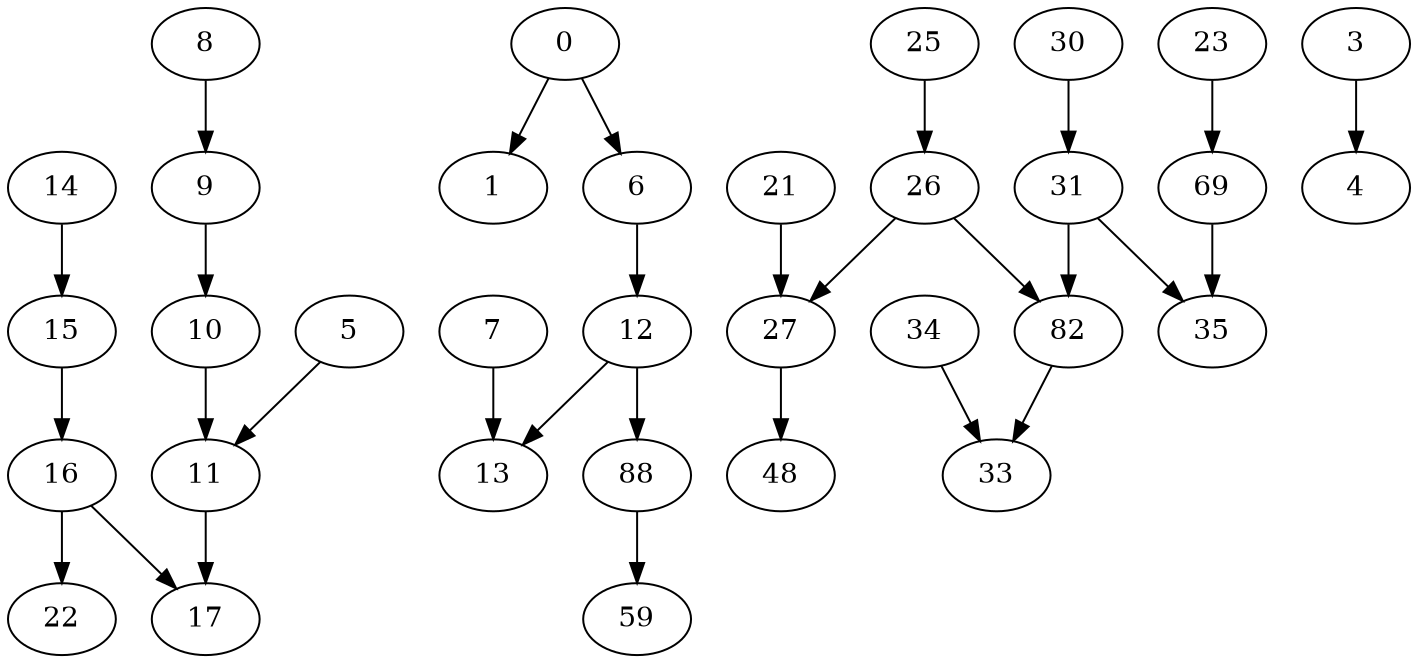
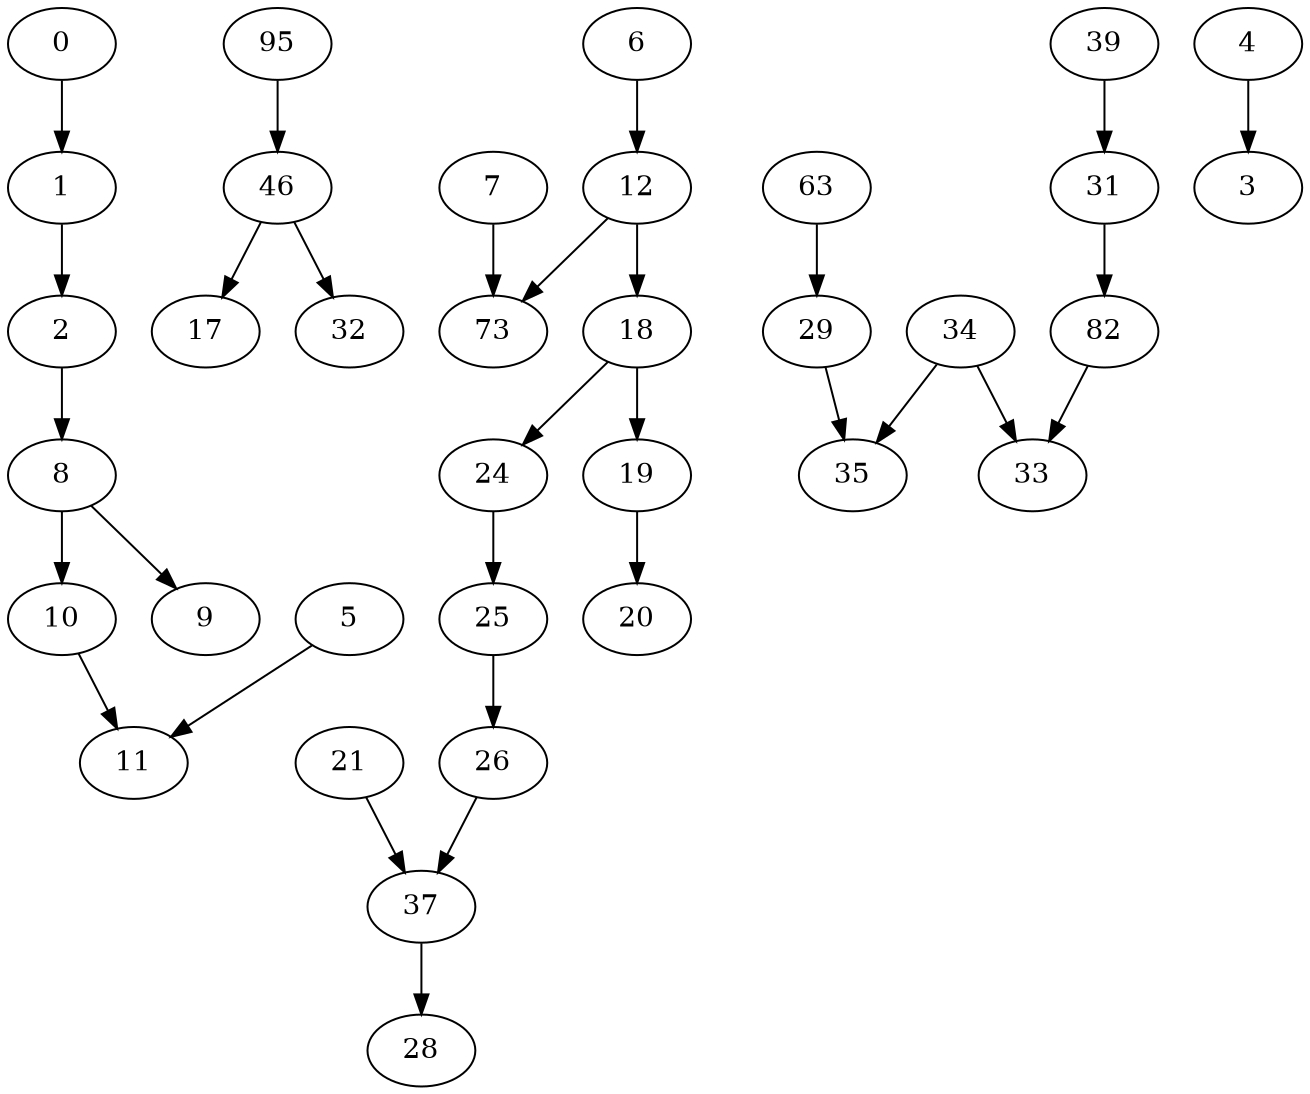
  digraph {
    n1 [label=11]
    n2 [label=17]
    n3 [label=7]
-   n4 [label=13]
+   n4 [label=73]
    n5 [label=34]
    n6 [label=35]
    n7 [label=33]
    n8 [label=10]
-   n9 [label=88]
-   n11 [label=59]
+   n9 [label=18]
+   n10 [label=24]
+   n11 [label=19]
    n12 [label=25]
+   n13 [label=20]
    n14 [label=26]
-   n15 [label=69]
+   n15 [label=29]
    n16 [label=1]
+   n17 [label=2]
    n18 [label=8]
    n19 [label=9]
-   n20 [label=27]
-   n21 [label=48]
+   n20 [label=37]
+   n21 [label=28]
    n22 [label=12]
    n23 [label=82]
-   n24 [label=16]
-   n25 [label=22]
+   n24 [label=46]
+   n25 [label=32]
    n26 [label=4]
    n27 [label=5]
-   n28 [label=14]
-   n29 [label=15]
-   n30 [label=23]
+   n29 [label=95]
+   n30 [label=63]
    n31 [label=0]
    n32 [label=6]
    n33 [label=31]
    n34 [label=21]
-   n35 [label=30]
+   n35 [label=39]
    n36 [label=3]
-   n1 -> n2
    n3 -> n4
-   n33 -> n6
+   n5 -> n6
    n5 -> n7
    n8 -> n1
+   n9 -> n10
    n9 -> n11
+   n10 -> n12
+   n11 -> n13
    n12 -> n14
    n14 -> n20
-   n14 -> n23
    n15 -> n6
+   n16 -> n17
+   n17 -> n18
    n18 -> n19
-   n19 -> n8
+   n18 -> n8
    n20 -> n21
    n22 -> n4
    n22 -> n9
    n23 -> n7
    n24 -> n2
    n24 -> n25
    n27 -> n1
-   n28 -> n29
    n29 -> n24
    n30 -> n15
    n31 -> n16
-   n31 -> n32
    n32 -> n22
    n33 -> n23
    n34 -> n20
    n35 -> n33
-   n36 -> n26
+   n26 -> n36
  }
